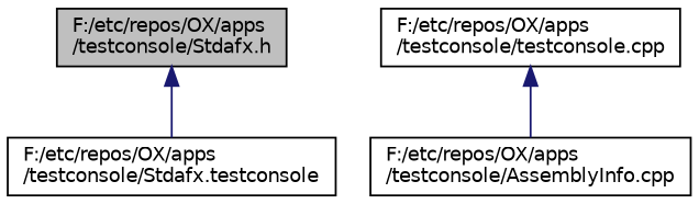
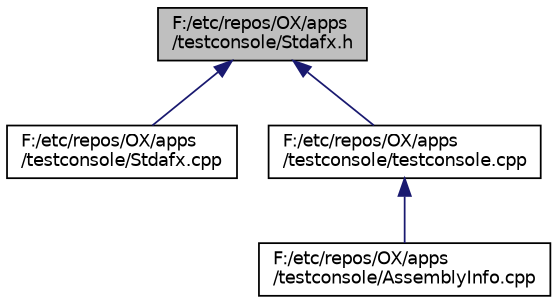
  digraph {
    node [color=black fillcolor=white fontname=Helvetica fontsize=10 shape=record style=filled]
    edge [color=midnightblue dir=back fontname=Helvetica fontsize=10 labelfontname=Helvetica labelfontsize=10 style=solid]
    n1 [fillcolor=grey75 fontcolor=black height=0.2 label="F:/etc/repos/OX/apps\l/testconsole/Stdafx.h" width=0.4]
-   n2 [height=0.2 label="F:/etc/repos/OX/apps\l/testconsole/Stdafx.testconsole" width=0.4]
+   n2 [height=0.2 label="F:/etc/repos/OX/apps\l/testconsole/Stdafx.cpp" width=0.4]
    n3 [height=0.2 label="F:/etc/repos/OX/apps\l/testconsole/testconsole.cpp" width=0.4]
    n4 [height=0.2 label="F:/etc/repos/OX/apps\l/testconsole/AssemblyInfo.cpp" width=0.4]
    n1 -> n2
+   n1 -> n3
    n3 -> n4
  }
